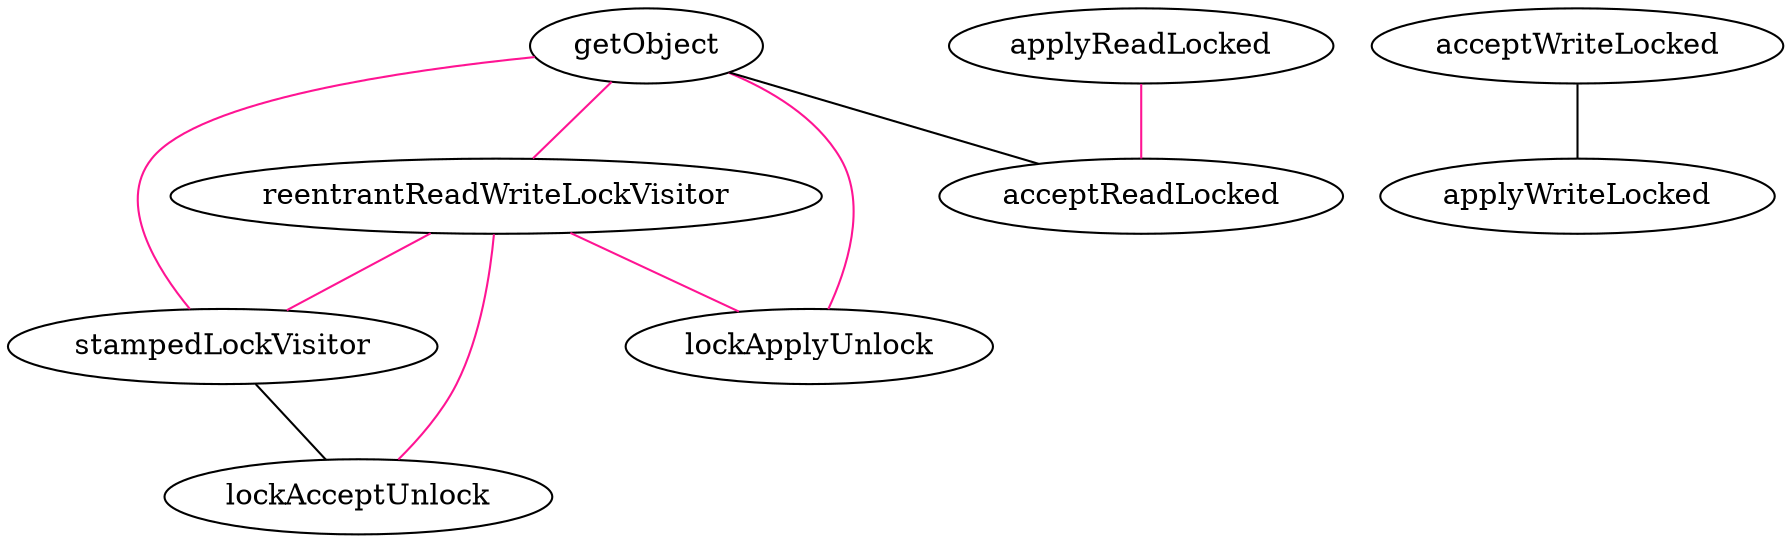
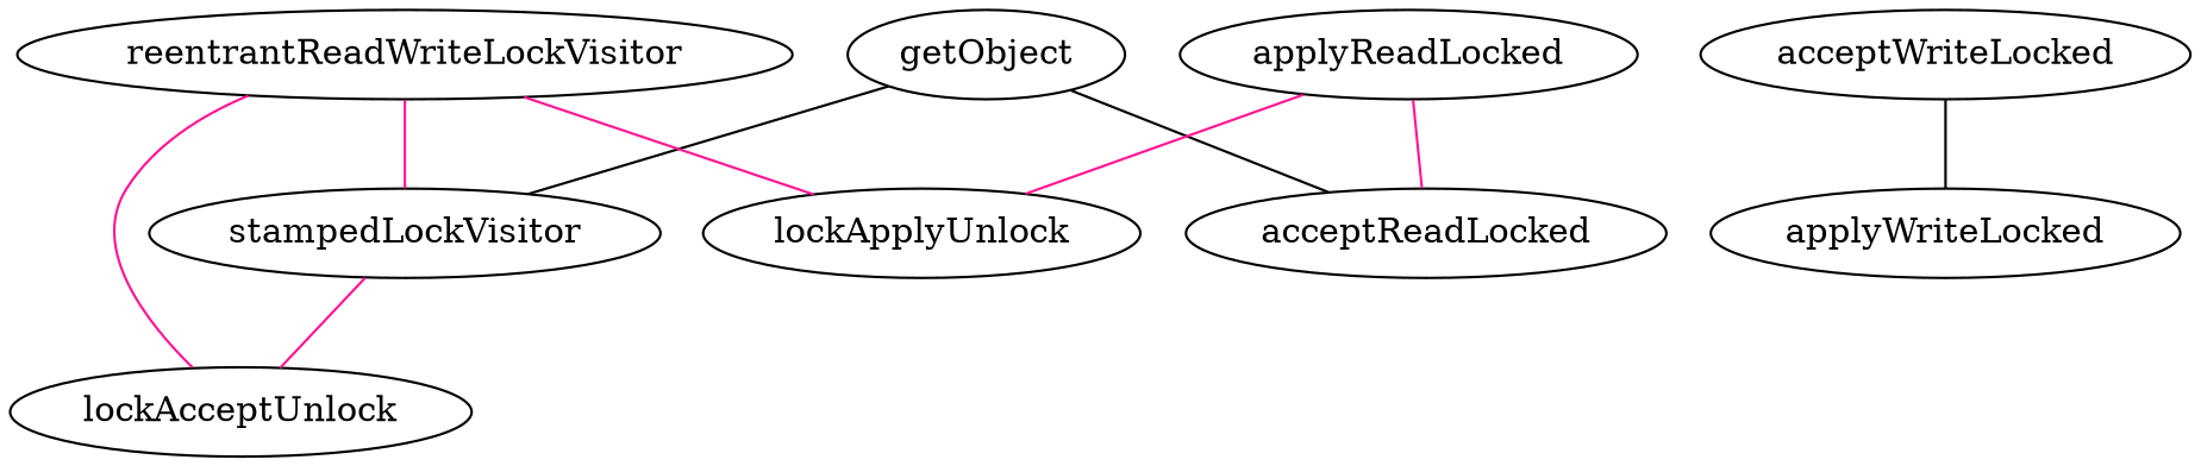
  strict graph {
    edge [color=deeppink]
    getObject
    reentrantReadWriteLockVisitor
    stampedLockVisitor
    lockApplyUnlock
    acceptReadLocked
    lockAcceptUnlock
    applyReadLocked
    acceptWriteLocked
    applyWriteLocked
-   getObject -- reentrantReadWriteLockVisitor
-   getObject -- stampedLockVisitor
-   getObject -- lockApplyUnlock
+   getObject -- stampedLockVisitor [color=black]
+   applyReadLocked -- lockApplyUnlock
    getObject -- acceptReadLocked [color=black]
    reentrantReadWriteLockVisitor -- stampedLockVisitor
    reentrantReadWriteLockVisitor -- lockApplyUnlock
    reentrantReadWriteLockVisitor -- lockAcceptUnlock
-   stampedLockVisitor -- lockAcceptUnlock [color=black]
+   stampedLockVisitor -- lockAcceptUnlock
    applyReadLocked -- acceptReadLocked
    acceptWriteLocked -- applyWriteLocked [color=black]
  }
